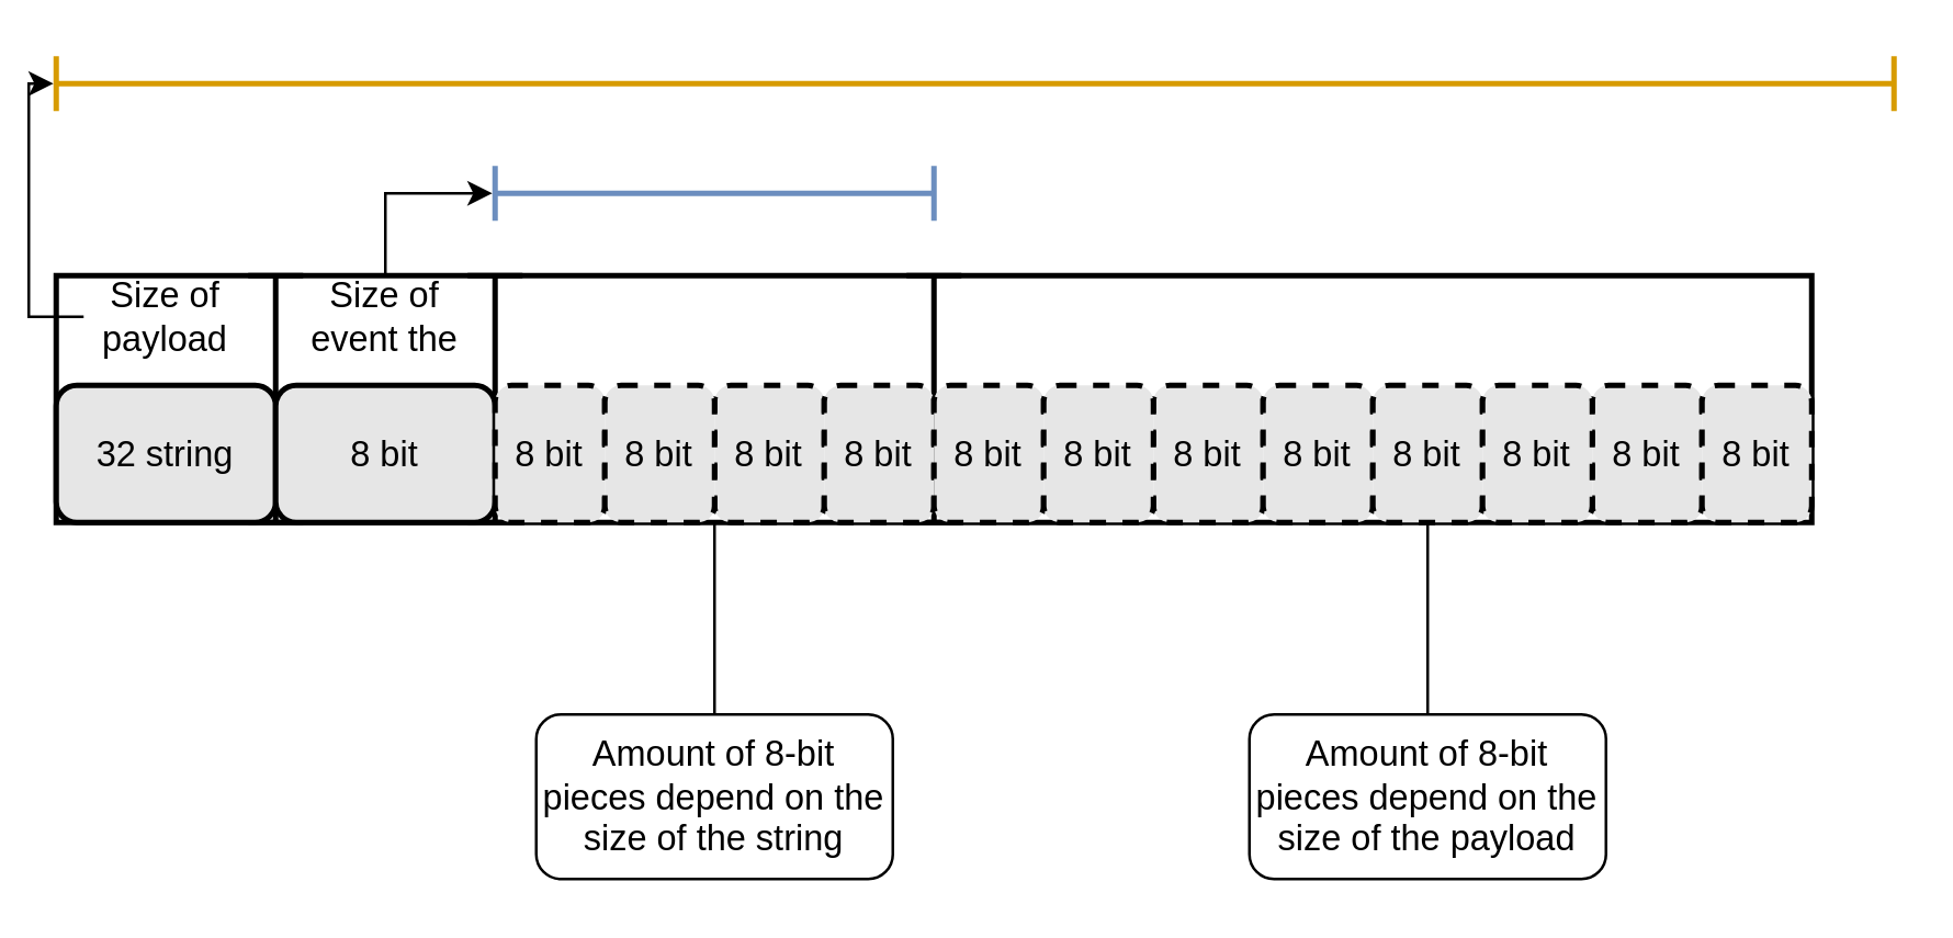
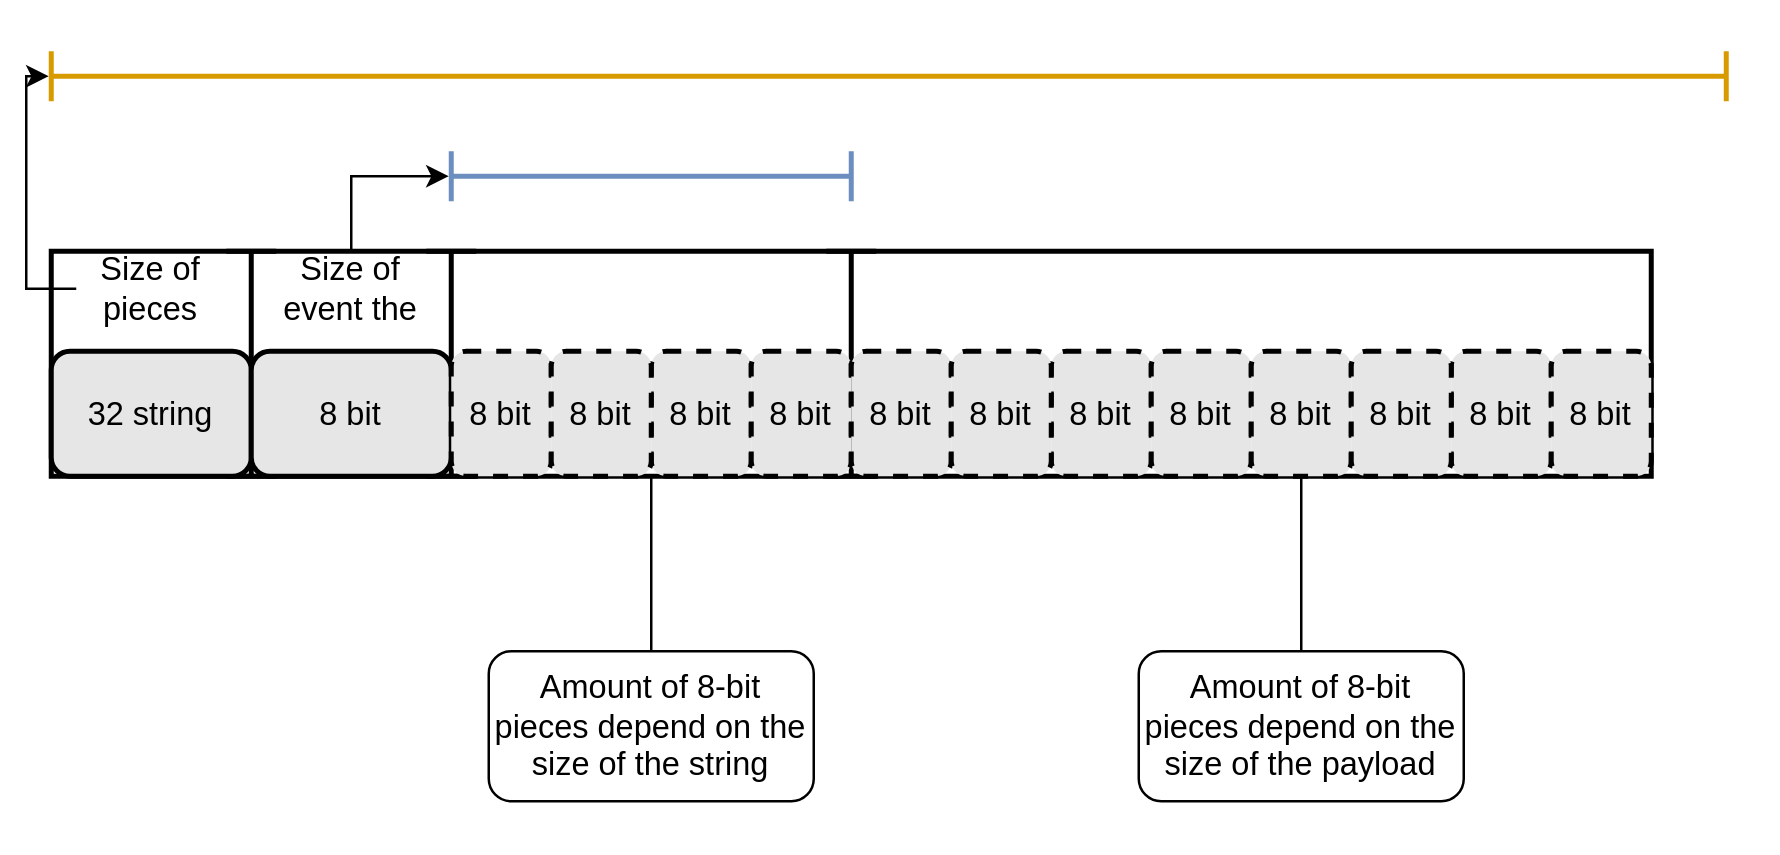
  <mxCell id="0" />
  <mxCell id="1" parent="0" />
  <mxCell id="2" value="" style="rounded=0;whiteSpace=wrap;html=1;fontSize=13;align=left;strokeWidth=2;" vertex="1" parent="1"><mxGeometry x="20" y="100" width="640" height="90" as="geometry" /></mxCell>
  <mxCell id="3" value="" style="shape=crossbar;whiteSpace=wrap;html=1;rounded=1;direction=south;fontSize=13;strokeWidth=2;fillColor=#E6E6E6;gradientColor=none;align=left;" vertex="1" parent="1"><mxGeometry x="90" y="100" width="20" height="90" as="geometry" /></mxCell>
  <mxCell id="4" value="" style="shape=crossbar;whiteSpace=wrap;html=1;rounded=1;direction=south;fontSize=13;strokeWidth=2;fillColor=#E6E6E6;gradientColor=none;align=left;" vertex="1" parent="1"><mxGeometry x="170" y="100" width="20" height="90" as="geometry" /></mxCell>
  <mxCell id="5" style="edgeStyle=orthogonalEdgeStyle;rounded=0;orthogonalLoop=1;jettySize=auto;html=1;exitX=0;exitY=0.5;exitDx=0;exitDy=0;entryX=0;entryY=0.5;entryDx=0;entryDy=0;entryPerimeter=0;fontSize=13;startArrow=none;startFill=0;endArrow=classic;endFill=1;strokeWidth=1;" edge="1" parent="1" source="6" target="18"><mxGeometry relative="1" as="geometry" /></mxCell>
- <mxCell id="6" value="Size of payload" style="text;html=1;strokeColor=none;fillColor=none;align=center;verticalAlign=middle;whiteSpace=wrap;rounded=0;fontSize=13;" vertex="1" parent="1"><mxGeometry x="30" y="100" width="60" height="30" as="geometry" /></mxCell>
+ <mxCell id="6" value="Size of pieces" style="text;html=1;strokeColor=none;fillColor=none;align=center;verticalAlign=middle;whiteSpace=wrap;rounded=0;fontSize=13;" vertex="1" parent="1"><mxGeometry x="30" y="100" width="60" height="30" as="geometry" /></mxCell>
  <mxCell id="7" value="32 string" style="rounded=1;whiteSpace=wrap;html=1;fontSize=13;strokeWidth=2;fillColor=#E6E6E6;gradientColor=none;align=center;" vertex="1" parent="1"><mxGeometry x="20" y="140" width="80" height="50" as="geometry" /></mxCell>
  <mxCell id="8" style="edgeStyle=orthogonalEdgeStyle;rounded=0;orthogonalLoop=1;jettySize=auto;html=1;exitX=0.5;exitY=0;exitDx=0;exitDy=0;entryX=0;entryY=0.5;entryDx=0;entryDy=0;entryPerimeter=0;fontSize=13;startArrow=none;startFill=0;endArrow=classic;endFill=1;strokeWidth=1;" edge="1" parent="1" source="9" target="19"><mxGeometry relative="1" as="geometry" /></mxCell>
  <mxCell id="9" value="Size of event the" style="text;html=1;strokeColor=none;fillColor=none;align=center;verticalAlign=middle;whiteSpace=wrap;rounded=0;fontSize=13;" vertex="1" parent="1"><mxGeometry x="105" y="100" width="70" height="30" as="geometry" /></mxCell>
  <mxCell id="10" value="8 bit" style="rounded=1;whiteSpace=wrap;html=1;fontSize=13;strokeWidth=2;fillColor=#E6E6E6;gradientColor=none;align=center;" vertex="1" parent="1"><mxGeometry x="100" y="140" width="80" height="50" as="geometry" /></mxCell>
  <mxCell id="11" value="" style="shape=crossbar;whiteSpace=wrap;html=1;rounded=1;direction=south;fontSize=13;strokeWidth=2;fillColor=#E6E6E6;gradientColor=none;align=left;" vertex="1" parent="1"><mxGeometry x="330" y="100" width="20" height="90" as="geometry" /></mxCell>
  <mxCell id="12" value="8 bit" style="rounded=1;whiteSpace=wrap;html=1;fontSize=13;strokeWidth=2;fillColor=#E6E6E6;gradientColor=none;align=center;dashed=1;" vertex="1" parent="1"><mxGeometry x="260" y="140" width="40" height="50" as="geometry" /></mxCell>
  <mxCell id="13" value="8 bit" style="rounded=1;whiteSpace=wrap;html=1;fontSize=13;strokeWidth=2;fillColor=#E6E6E6;gradientColor=none;align=center;dashed=1;" vertex="1" parent="1"><mxGeometry x="180" y="140" width="40" height="50" as="geometry" /></mxCell>
  <mxCell id="14" value="8 bit" style="rounded=1;whiteSpace=wrap;html=1;fontSize=13;strokeWidth=2;fillColor=#E6E6E6;gradientColor=none;align=center;strokeColor=default;dashed=1;" vertex="1" parent="1"><mxGeometry x="220" y="140" width="40" height="50" as="geometry" /></mxCell>
  <mxCell id="15" value="8 bit" style="rounded=1;whiteSpace=wrap;html=1;fontSize=13;strokeWidth=2;fillColor=#E6E6E6;gradientColor=none;align=center;dashed=1;" vertex="1" parent="1"><mxGeometry x="300" y="140" width="40" height="50" as="geometry" /></mxCell>
  <mxCell id="16" style="edgeStyle=orthogonalEdgeStyle;rounded=0;orthogonalLoop=1;jettySize=auto;html=1;entryX=1;entryY=1;entryDx=0;entryDy=0;fontSize=13;startArrow=none;startFill=0;strokeWidth=1;endArrow=none;endFill=0;" edge="1" parent="1" source="17" target="14"><mxGeometry relative="1" as="geometry" /></mxCell>
  <mxCell id="17" value="Amount of 8-bit pieces depend on the size of the string" style="rounded=1;whiteSpace=wrap;html=1;fontSize=13;strokeWidth=1;align=center;" vertex="1" parent="1"><mxGeometry x="195" y="260" width="130" height="60" as="geometry" /></mxCell>
  <mxCell id="18" value="" style="shape=crossbar;whiteSpace=wrap;html=1;rounded=1;fontSize=13;strokeColor=#d79b00;strokeWidth=2;fillColor=#ffe6cc;align=center;perimeterSpacing=1;" vertex="1" parent="1"><mxGeometry x="20" y="20" width="670" height="20" as="geometry" /></mxCell>
  <mxCell id="19" value="" style="shape=crossbar;whiteSpace=wrap;html=1;rounded=1;fontSize=13;strokeColor=#6c8ebf;strokeWidth=2;fillColor=#dae8fc;align=center;perimeterSpacing=1;" vertex="1" parent="1"><mxGeometry x="180" y="60" width="160" height="20" as="geometry" /></mxCell>
  <mxCell id="20" value="8 bit" style="rounded=1;whiteSpace=wrap;html=1;fontSize=13;strokeWidth=2;fillColor=#E6E6E6;gradientColor=none;align=center;dashed=1;" vertex="1" parent="1"><mxGeometry x="420" y="140" width="40" height="50" as="geometry" /></mxCell>
  <mxCell id="21" value="8 bit" style="rounded=1;whiteSpace=wrap;html=1;fontSize=13;strokeWidth=2;fillColor=#E6E6E6;gradientColor=none;align=center;dashed=1;" vertex="1" parent="1"><mxGeometry x="340" y="140" width="40" height="50" as="geometry" /></mxCell>
  <mxCell id="22" value="8 bit" style="rounded=1;whiteSpace=wrap;html=1;fontSize=13;strokeWidth=2;fillColor=#E6E6E6;gradientColor=none;align=center;strokeColor=default;dashed=1;" vertex="1" parent="1"><mxGeometry x="380" y="140" width="40" height="50" as="geometry" /></mxCell>
  <mxCell id="23" value="8 bit" style="rounded=1;whiteSpace=wrap;html=1;fontSize=13;strokeWidth=2;fillColor=#E6E6E6;gradientColor=none;align=center;dashed=1;" vertex="1" parent="1"><mxGeometry x="460" y="140" width="40" height="50" as="geometry" /></mxCell>
  <mxCell id="24" value="8 bit" style="rounded=1;whiteSpace=wrap;html=1;fontSize=13;strokeWidth=2;fillColor=#E6E6E6;gradientColor=none;align=center;dashed=1;" vertex="1" parent="1"><mxGeometry x="580" y="140" width="40" height="50" as="geometry" /></mxCell>
  <mxCell id="25" value="8 bit" style="rounded=1;whiteSpace=wrap;html=1;fontSize=13;strokeWidth=2;fillColor=#E6E6E6;gradientColor=none;align=center;dashed=1;" vertex="1" parent="1"><mxGeometry x="500" y="140" width="40" height="50" as="geometry" /></mxCell>
  <mxCell id="26" value="8 bit" style="rounded=1;whiteSpace=wrap;html=1;fontSize=13;strokeWidth=2;fillColor=#E6E6E6;gradientColor=none;align=center;strokeColor=default;dashed=1;" vertex="1" parent="1"><mxGeometry x="540" y="140" width="40" height="50" as="geometry" /></mxCell>
  <mxCell id="27" value="8 bit" style="rounded=1;whiteSpace=wrap;html=1;fontSize=13;strokeWidth=2;fillColor=#E6E6E6;gradientColor=none;align=center;dashed=1;" vertex="1" parent="1"><mxGeometry x="620" y="140" width="40" height="50" as="geometry" /></mxCell>
  <mxCell id="28" style="edgeStyle=orthogonalEdgeStyle;rounded=0;orthogonalLoop=1;jettySize=auto;html=1;entryX=0.5;entryY=1;entryDx=0;entryDy=0;fontSize=13;startArrow=none;startFill=0;endArrow=none;endFill=0;strokeWidth=1;" edge="1" parent="1" source="29" target="25"><mxGeometry relative="1" as="geometry" /></mxCell>
  <mxCell id="29" value="Amount of 8-bit pieces depend on the size of the payload" style="rounded=1;whiteSpace=wrap;html=1;fontSize=13;strokeWidth=1;align=center;" vertex="1" parent="1"><mxGeometry x="455" y="260" width="130" height="60" as="geometry" /></mxCell>
